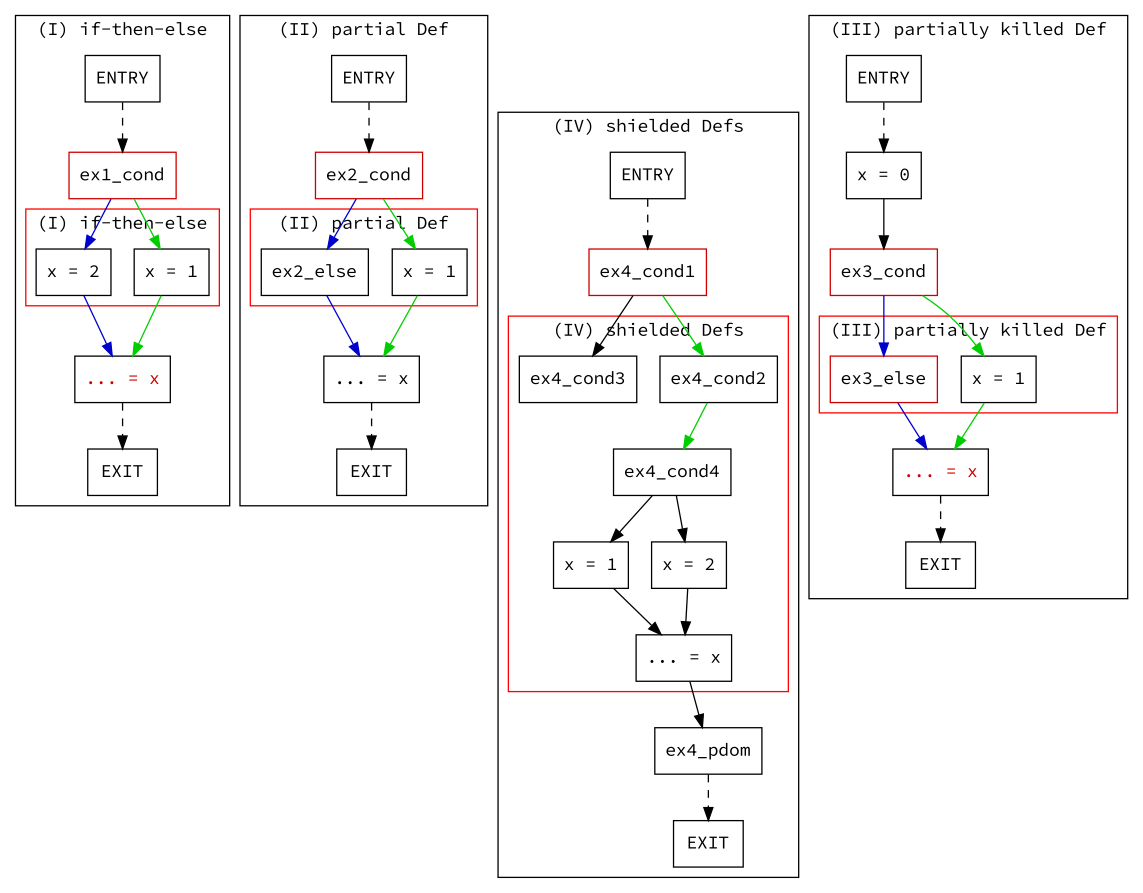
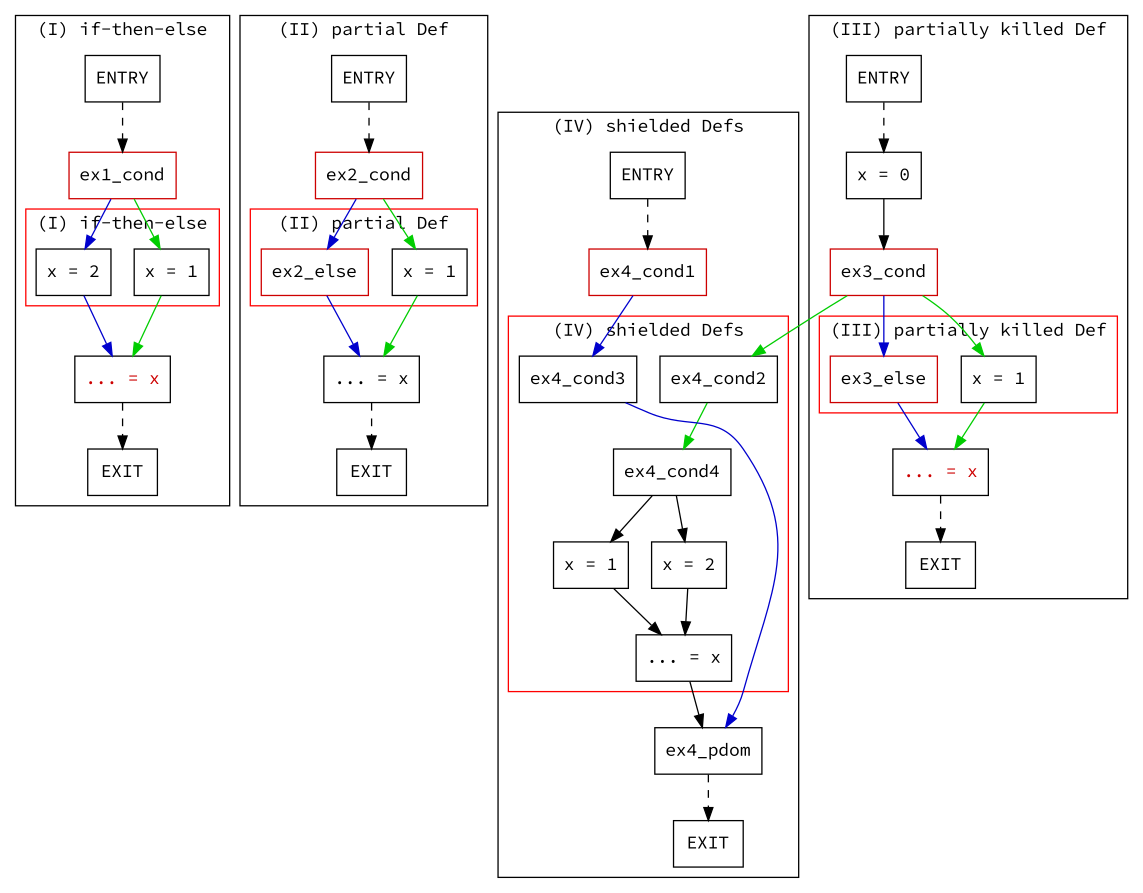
  digraph {
    fontname="Source Code Pro"
    node [fontname="Source Code Pro" shape=box]
    edge [fontname="Source Code Pro"]
    n1 [label="x = 1"]
    n2 [label="x = 2"]
    n3 [label=ENTRY rank=source]
    ex1_cond [color=red3]
    n5 [label=EXIT rank=sink]
    n6 [fontcolor=red3 label="... = x"]
    n7 [label="x = 1"]
-   ex2_else
+   ex2_else [color=red3]
    n9 [label=ENTRY rank=source]
    ex2_cond [color=red3]
    n11 [label=EXIT rank=sink]
    n12 [label="... = x"]
    n13 [label="x = 1"]
    ex3_else [color=red3]
    n15 [label=ENTRY rank=source]
    n16 [label="x = 0"]
    n17 [label=EXIT rank=sink]
    ex3_cond [color=red3]
    n19 [fontcolor=red3 label="... = x"]
    ex4_cond2
    ex4_cond3
    ex4_cond4
    n23 [label="x = 1"]
    n24 [label="x = 2"]
    n25 [label="... = x"]
    n26 [label=ENTRY rank=source]
    ex4_cond1 [color=red3]
    n28 [label=EXIT rank=sink]
    ex4_pdom
    subgraph cluster_1 {
      color=black
      label="(I) if-then-else"
      n3
      ex1_cond
      n5
      n6
      subgraph cluster_2 {
        color=red
        label="(I) if-then-else"
        n1
        n2
      }
    }
    subgraph cluster_3 {
      color=black
      label="(II) partial Def"
      n9
      ex2_cond
      n11
      n12
      subgraph cluster_4 {
        color=red
        label="(II) partial Def"
        n7
        ex2_else
      }
    }
    subgraph cluster_5 {
      color=black
      label="(III) partially killed Def"
      n15
      n16
      n17
      ex3_cond
      n19
      subgraph cluster_6 {
        color=red
        label="(III) partially killed Def"
        n13
        ex3_else
      }
    }
    subgraph cluster_7 {
      color=black
      label="(IV) shielded Defs"
      n26
      ex4_cond1
      n28
      ex4_pdom
      subgraph cluster_8 {
        color=red
        label="(IV) shielded Defs"
        ex4_cond2
        ex4_cond3
        ex4_cond4
        n23
        n24
        n25
      }
    }
    n1 -> n6 [color=green3]
    n2 -> n6 [color=blue3]
    n3 -> ex1_cond [style=dashed]
    ex1_cond -> n1 [color=green3]
    ex1_cond -> n2 [color=blue3]
    n6 -> n5 [style=dashed]
    n7 -> n12 [color=green3]
    ex2_else -> n12 [color=blue3]
    n9 -> ex2_cond [style=dashed]
    ex2_cond -> n7 [color=green3]
    ex2_cond -> ex2_else [color=blue3]
    n12 -> n11 [style=dashed]
    n13 -> n19 [color=green3]
    ex3_else -> n19 [color=blue3]
    n15 -> n16 [style=dashed]
    n16 -> ex3_cond
    ex3_cond -> n13 [color=green3]
    ex3_cond -> ex3_else [color=blue3]
    n19 -> n17 [style=dashed]
    ex4_cond2 -> ex4_cond4 [color=green3]
+   ex4_cond3 -> ex4_pdom [color=blue3]
    ex4_cond4 -> n23
    ex4_cond4 -> n24
    n23 -> n25
    n24 -> n25
    n25 -> ex4_pdom
    n26 -> ex4_cond1 [style=dashed]
-   ex4_cond1 -> ex4_cond2 [color=green3]
-   ex4_cond1 -> ex4_cond3 [color=black]
+   ex3_cond -> ex4_cond2 [color=green3]
+   ex4_cond1 -> ex4_cond3 [color=blue3]
    ex4_pdom -> n28 [style=dashed]
  }
